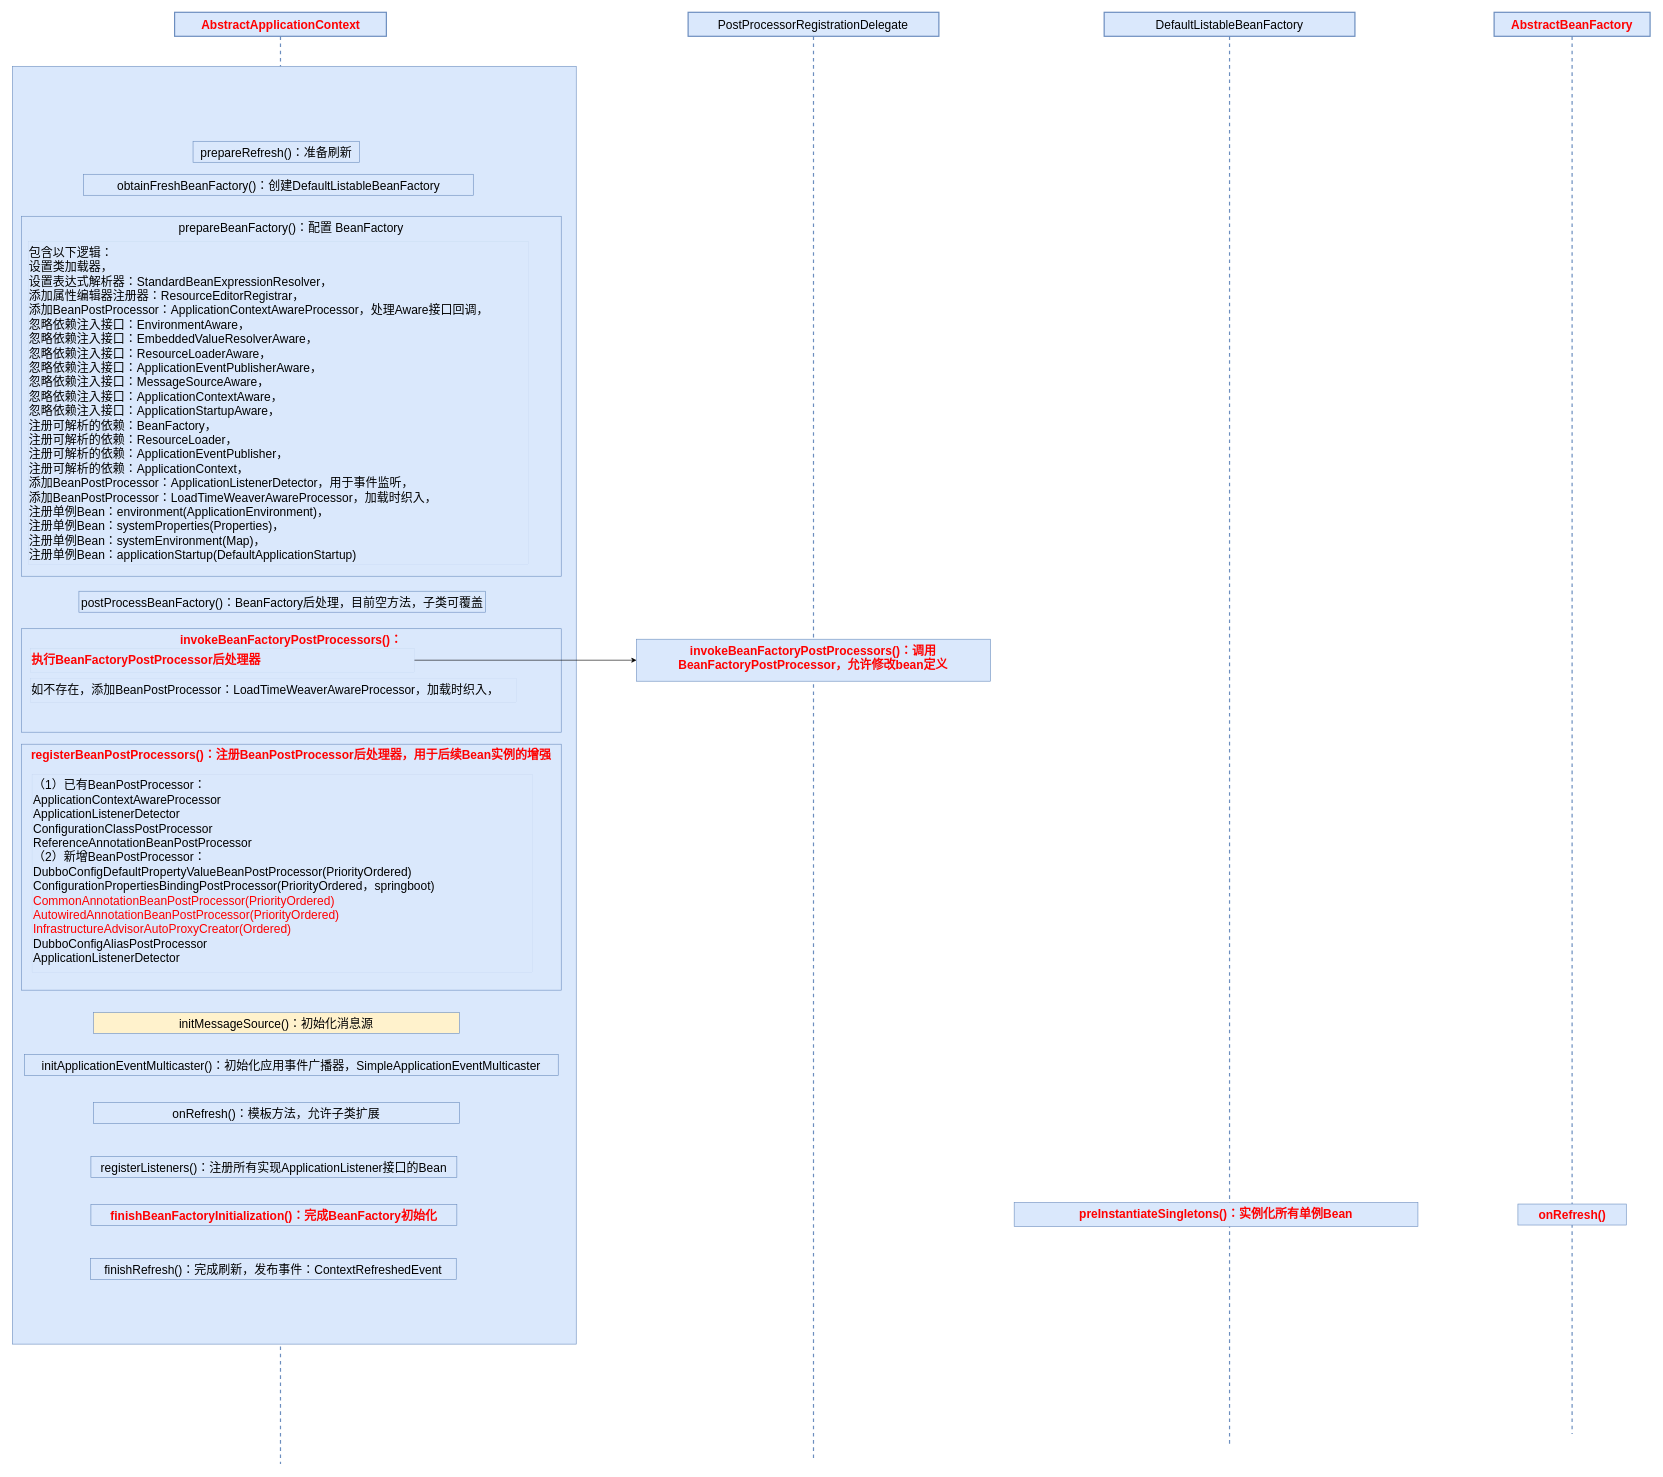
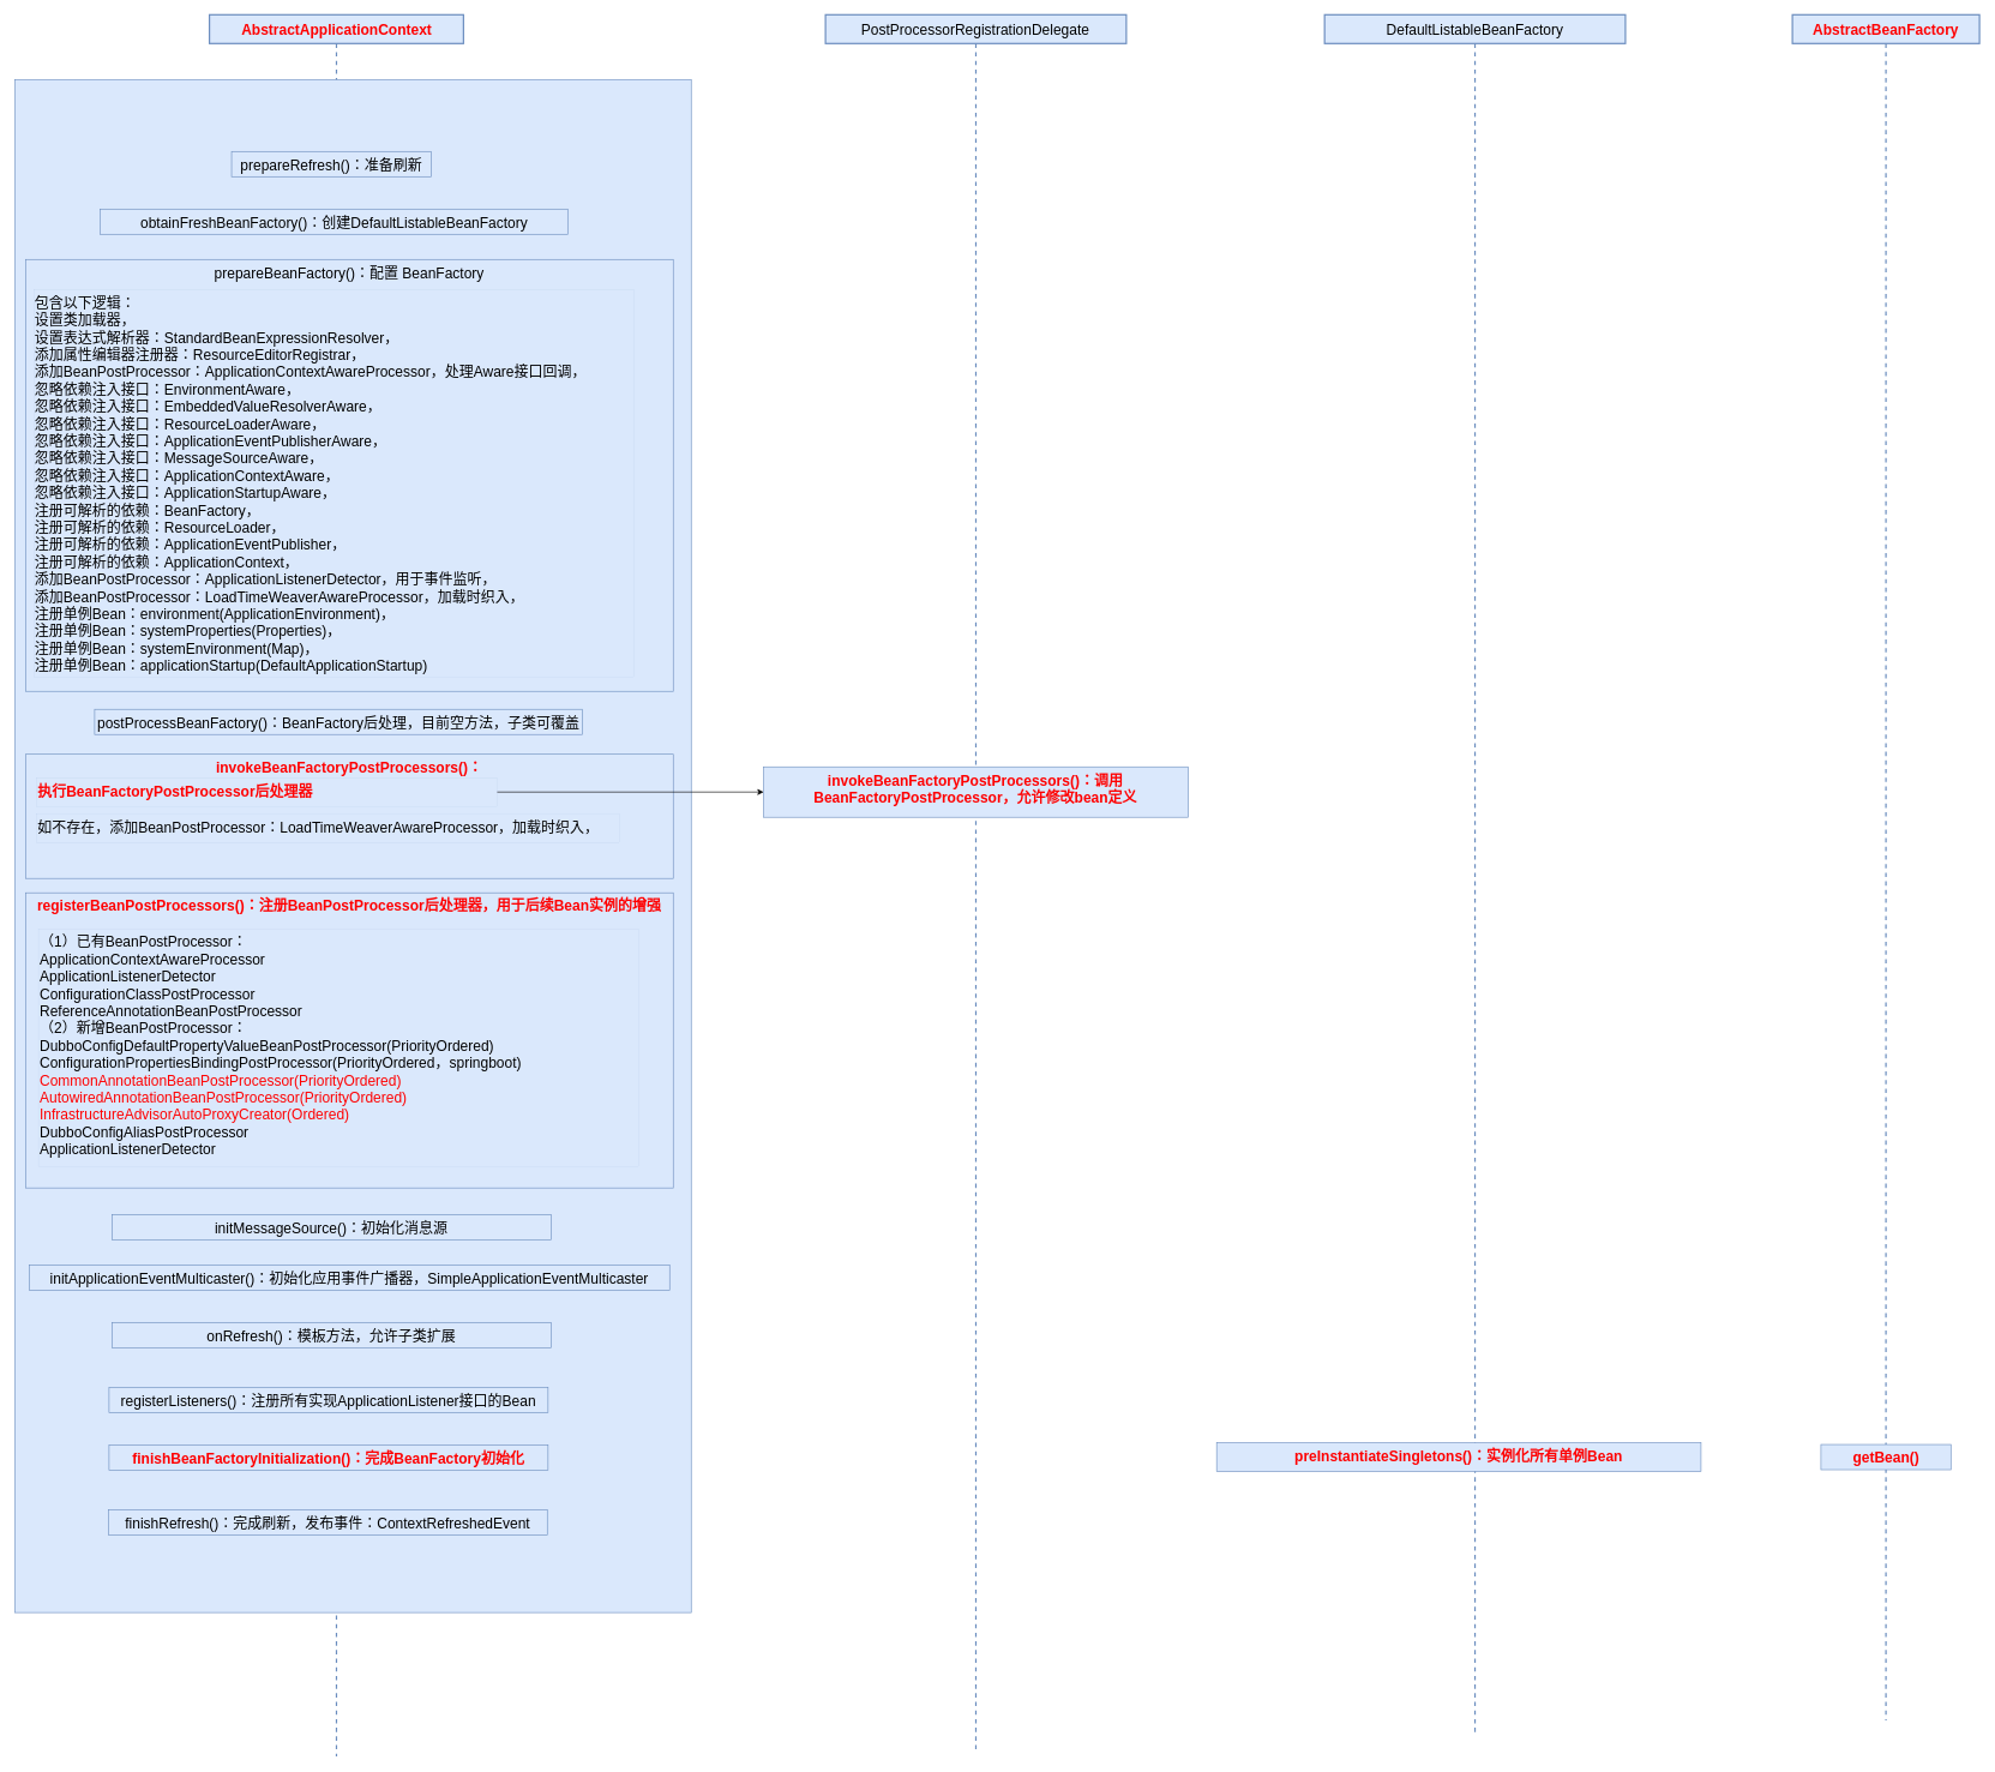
  <mxCell id="0" />
  <mxCell id="1" parent="0" />
  <mxCell id="2" value="AbstractApplicationContext" style="shape=umlLifeline;perimeter=lifelinePerimeter;whiteSpace=wrap;html=1;container=1;dropTarget=0;collapsible=0;recursiveResize=0;outlineConnect=0;portConstraint=eastwest;newEdgeStyle={&quot;curved&quot;:0,&quot;rounded&quot;:0};fontSize=20;fillColor=#dae8fc;strokeColor=#6c8ebf;strokeWidth=2;fontStyle=1;fontColor=#FF0000;" parent="1" vertex="1"><mxGeometry x="290.51" y="20" width="353" height="2420" as="geometry" /></mxCell>
  <mxCell id="3" value="" style="html=1;whiteSpace=wrap;fontSize=20;fillColor=#dae8fc;strokeColor=#6c8ebf;" parent="1" vertex="1"><mxGeometry x="20" y="110" width="940" height="2130" as="geometry" /></mxCell>
  <mxCell id="4" value="PostProcessorRegistrationDelegate" style="shape=umlLifeline;perimeter=lifelinePerimeter;whiteSpace=wrap;html=1;container=1;dropTarget=0;collapsible=0;recursiveResize=0;outlineConnect=0;portConstraint=eastwest;newEdgeStyle={&quot;curved&quot;:0,&quot;rounded&quot;:0};fontSize=20;fillColor=#dae8fc;strokeColor=#6c8ebf;strokeWidth=2;" parent="1" vertex="1"><mxGeometry x="1146.49" y="20" width="418" height="2410" as="geometry" /></mxCell>
  <mxCell id="5" value="&lt;div&gt;prepareBeanFactory()：配置 BeanFactory&lt;/div&gt;" style="html=1;whiteSpace=wrap;fontSize=20;fillColor=#dae8fc;strokeColor=#6c8ebf;verticalAlign=top;" parent="1" vertex="1"><mxGeometry x="35" y="360" width="900" height="600" as="geometry" /></mxCell>
- <mxCell id="6" value="prepareRefresh()：准备刷新" style="html=1;whiteSpace=wrap;fontSize=20;fillColor=#dae8fc;strokeColor=#6c8ebf;" parent="1" vertex="1"><mxGeometry x="321.26" y="235" width="277.79" height="35" as="geometry" /></mxCell>
+ <mxCell id="6" value="prepareRefresh()：准备刷新" style="html=1;whiteSpace=wrap;fontSize=20;fillColor=#dae8fc;strokeColor=#6c8ebf;" parent="1" vertex="1"><mxGeometry x="321.26" y="210" width="277.79" height="35" as="geometry" /></mxCell>
  <mxCell id="7" value="&lt;div&gt;包含以下逻辑：&lt;/div&gt;&lt;div&gt;设置类加载器，&lt;/div&gt;&lt;div&gt;设置表达式解析器：StandardBeanExpressionResolver，&lt;/div&gt;&lt;div&gt;添加属性编辑器注册器：ResourceEditorRegistrar，&lt;/div&gt;&lt;div&gt;添加&lt;span style=&quot;background-color: transparent; color: light-dark(rgb(0, 0, 0), rgb(255, 255, 255));&quot;&gt;BeanPostProcessor：&lt;/span&gt;&lt;span style=&quot;background-color: transparent; color: light-dark(rgb(0, 0, 0), rgb(255, 255, 255));&quot;&gt;ApplicationContextAwareProcessor，处理Aware接口回调，&lt;/span&gt;&lt;/div&gt;&lt;div&gt;忽略依赖注入接口：EnvironmentAware，&lt;/div&gt;&lt;div&gt;忽略依赖注入接口：EmbeddedValueResolverAware，&lt;/div&gt;&lt;div&gt;忽略依赖注入接口：ResourceLoaderAware，&lt;/div&gt;&lt;div&gt;忽略依赖注入接口：ApplicationEventPublisherAware，&lt;/div&gt;&lt;div&gt;忽略依赖注入接口：MessageSourceAware，&lt;/div&gt;&lt;div&gt;忽略依赖注入接口：ApplicationContextAware，&lt;/div&gt;&lt;div&gt;忽略依赖注入接口：ApplicationStartupAware，&lt;/div&gt;&lt;div&gt;注册可解析的依赖：BeanFactory，&lt;/div&gt;&lt;div&gt;注册可解析的依赖：ResourceLoader，&lt;/div&gt;&lt;div&gt;注册可解析的依赖：ApplicationEventPublisher，&lt;/div&gt;&lt;div&gt;注册可解析的依赖：ApplicationContext，&lt;/div&gt;&lt;div&gt;添加&lt;span style=&quot;background-color: transparent; color: light-dark(rgb(0, 0, 0), rgb(255, 255, 255));&quot;&gt;BeanPostProcessor：&lt;/span&gt;&lt;span style=&quot;background-color: transparent; color: light-dark(rgb(0, 0, 0), rgb(255, 255, 255));&quot;&gt;ApplicationListenerDetector，用于事件监听，&lt;/span&gt;&lt;/div&gt;&lt;div&gt;添加&lt;span style=&quot;color: light-dark(rgb(0, 0, 0), rgb(255, 255, 255)); background-color: transparent;&quot;&gt;BeanPostProcessor：&lt;/span&gt;&lt;span style=&quot;background-color: transparent;&quot;&gt;LoadTimeWeaverAwareProcessor，加载时织入，&lt;/span&gt;&lt;span style=&quot;background-color: transparent; color: light-dark(rgb(0, 0, 0), rgb(255, 255, 255));&quot;&gt;&lt;/span&gt;&lt;/div&gt;&lt;div&gt;&lt;span style=&quot;background-color: transparent;&quot;&gt;注册单例Bean：&lt;/span&gt;&lt;span style=&quot;background-color: transparent;&quot;&gt;environment(&lt;/span&gt;&lt;span style=&quot;background-color: transparent;&quot;&gt;ApplicationEnvironment&lt;/span&gt;&lt;span style=&quot;background-color: transparent; color: light-dark(rgb(0, 0, 0), rgb(255, 255, 255));&quot;&gt;)，&lt;/span&gt;&lt;/div&gt;&lt;div&gt;&lt;span style=&quot;background-color: transparent;&quot;&gt;注册单例Bean：&lt;/span&gt;&lt;span style=&quot;background-color: transparent;&quot;&gt;systemProperties(&lt;/span&gt;&lt;span style=&quot;background-color: transparent;&quot;&gt;Properties&lt;/span&gt;&lt;span style=&quot;background-color: transparent; color: light-dark(rgb(0, 0, 0), rgb(255, 255, 255));&quot;&gt;)，&lt;/span&gt;&lt;/div&gt;&lt;div&gt;&lt;span style=&quot;background-color: transparent;&quot;&gt;注册单例Bean：&lt;/span&gt;&lt;span style=&quot;background-color: transparent;&quot;&gt;systemEnvironment(Map)，&lt;/span&gt;&lt;/div&gt;&lt;div&gt;&lt;span style=&quot;background-color: transparent;&quot;&gt;注册单例Bean：&lt;/span&gt;&lt;span style=&quot;background-color: transparent;&quot;&gt;applicationStartup(&lt;/span&gt;&lt;span style=&quot;background-color: transparent;&quot;&gt;DefaultApplicationStartup&lt;/span&gt;&lt;span style=&quot;background-color: transparent; color: light-dark(rgb(0, 0, 0), rgb(255, 255, 255));&quot;&gt;)&lt;/span&gt;&lt;/div&gt;" style="html=1;whiteSpace=wrap;fontSize=20;fillColor=#dae8fc;strokeColor=#6c8ebf;strokeWidth=0;align=left;verticalAlign=top;" parent="1" vertex="1"><mxGeometry x="46.35" y="402" width="834.28" height="538" as="geometry" /></mxCell>
  <mxCell id="8" value="obtainFreshBeanFactory()：创建DefaultListableBeanFactory" style="html=1;whiteSpace=wrap;fontSize=20;fillColor=#dae8fc;strokeColor=#6c8ebf;" parent="1" vertex="1"><mxGeometry x="138.59" y="290" width="649.8" height="35" as="geometry" /></mxCell>
  <mxCell id="9" value="&lt;div&gt;&lt;span style=&quot;background-color: transparent;&quot;&gt;&lt;font color=&quot;#ff0000&quot;&gt;&lt;b&gt;invokeBeanFactoryPostProcessors()：&lt;/b&gt;&lt;/font&gt;&lt;/span&gt;&lt;span style=&quot;background-color: transparent;&quot;&gt;&lt;font color=&quot;#ff0000&quot;&gt;&lt;b&gt;调用BeanFactoryPostProcessor，允许修改bean定义&lt;/b&gt;&lt;/font&gt;&lt;/span&gt;&lt;/div&gt;" style="html=1;whiteSpace=wrap;fontSize=20;fillColor=#dae8fc;strokeColor=#6c8ebf;verticalAlign=top;" parent="1" vertex="1"><mxGeometry x="1060.49" y="1065" width="590" height="70" as="geometry" /></mxCell>
  <mxCell id="10" value="postProcessBeanFactory()：BeanFactory后处理，目前空方法，子类可覆盖" style="html=1;whiteSpace=wrap;fontSize=20;fillColor=#dae8fc;strokeColor=#6c8ebf;" parent="1" vertex="1"><mxGeometry x="131" y="985" width="677.99" height="35" as="geometry" /></mxCell>
- <mxCell id="11" value="initMessageSource()：初始化消息源" style="html=1;whiteSpace=wrap;fontSize=20;fillColor=#fff2cc;strokeColor=#6c8ebf;" parent="1" vertex="1"><mxGeometry x="155.16" y="1687" width="610" height="35" as="geometry" /></mxCell>
+ <mxCell id="11" value="initMessageSource()：初始化消息源" style="html=1;whiteSpace=wrap;fontSize=20;fillColor=#dae8fc;strokeColor=#6c8ebf;" parent="1" vertex="1"><mxGeometry x="155.16" y="1687" width="610" height="35" as="geometry" /></mxCell>
  <mxCell id="12" value="&lt;font style=&quot;color: rgb(255, 0, 0);&quot;&gt;&lt;font color=&quot;#ff0000&quot;&gt;&lt;b&gt;registerBeanPostProcessors()：注册BeanPostProcessor后处理器，&lt;/b&gt;&lt;/font&gt;&lt;/font&gt;&lt;font color=&quot;#ff0000&quot;&gt;&lt;b&gt;用于后续Bean实例的增强&lt;/b&gt;&lt;/font&gt;" style="html=1;whiteSpace=wrap;fontSize=20;fillColor=#dae8fc;strokeColor=#6c8ebf;verticalAlign=top;" parent="1" vertex="1"><mxGeometry x="35" y="1240" width="900" height="410" as="geometry" /></mxCell>
  <mxCell id="13" value="initApplicationEventMulticaster()：初始化应用事件广播器，SimpleApplicationEventMulticaster" style="html=1;whiteSpace=wrap;fontSize=20;fillColor=#dae8fc;strokeColor=#6c8ebf;" parent="1" vertex="1"><mxGeometry x="40" y="1757" width="890" height="35" as="geometry" /></mxCell>
  <mxCell id="14" value="onRefresh()：模板方法，允许子类扩展" style="html=1;whiteSpace=wrap;fontSize=20;fillColor=#dae8fc;strokeColor=#6c8ebf;" parent="1" vertex="1"><mxGeometry x="155.16" y="1837" width="610" height="35" as="geometry" /></mxCell>
  <mxCell id="15" value="&lt;div&gt;&lt;b&gt;&lt;font style=&quot;color: rgb(255, 0, 0);&quot;&gt;invokeBeanFactoryPostProcessors()：&lt;/font&gt;&lt;/b&gt;&lt;/div&gt;" style="html=1;whiteSpace=wrap;fontSize=20;fillColor=#dae8fc;strokeColor=#6c8ebf;verticalAlign=top;" parent="1" vertex="1"><mxGeometry x="35" y="1047.5" width="900" height="172.5" as="geometry" /></mxCell>
  <mxCell id="16" value="" style="endArrow=classic;html=1;rounded=0;exitX=1;exitY=0.5;exitDx=0;exitDy=0;entryX=0;entryY=0.5;entryDx=0;entryDy=0;" parent="1" source="17" target="9" edge="1"><mxGeometry width="50" height="50" relative="1" as="geometry"><mxPoint x="1060" y="1440" as="sourcePoint" /><mxPoint x="1110" y="1390" as="targetPoint" /></mxGeometry></mxCell>
  <mxCell id="17" value="&lt;font style=&quot;color: rgb(255, 0, 0);&quot;&gt;&lt;span style=&quot;text-align: center;&quot;&gt;执行&lt;/span&gt;BeanFactoryPostProcessor&lt;span style=&quot;text-align: center;&quot;&gt;后处理器&lt;/span&gt;&lt;/font&gt;" style="html=1;whiteSpace=wrap;fontSize=20;fillColor=#dae8fc;strokeColor=#6c8ebf;strokeWidth=0;align=left;verticalAlign=top;fontStyle=1;fontColor=#FF0000;" parent="1" vertex="1"><mxGeometry x="50" y="1080" width="640" height="40" as="geometry" /></mxCell>
  <mxCell id="18" value="&lt;div&gt;如不存在，添加&lt;span style=&quot;color: light-dark(rgb(0, 0, 0), rgb(255, 255, 255)); background-color: transparent;&quot;&gt;BeanPostProcessor：&lt;/span&gt;&lt;span style=&quot;background-color: transparent;&quot;&gt;LoadTimeWeaverAwareProcessor，加载时织入，&lt;/span&gt;&lt;span style=&quot;background-color: transparent; color: light-dark(rgb(0, 0, 0), rgb(255, 255, 255));&quot;&gt;&lt;/span&gt;&lt;/div&gt;&lt;div&gt;&lt;span style=&quot;background-color: transparent;&quot;&gt;&lt;br&gt;&lt;/span&gt;&lt;/div&gt;" style="html=1;whiteSpace=wrap;fontSize=20;fillColor=#dae8fc;strokeColor=#6c8ebf;strokeWidth=0;align=left;verticalAlign=top;" parent="1" vertex="1"><mxGeometry x="50" y="1130.5" width="810" height="40" as="geometry" /></mxCell>
  <mxCell id="19" value="registerListeners()：注册所有实现ApplicationListener接口的Bean" style="html=1;whiteSpace=wrap;fontSize=20;fillColor=#dae8fc;strokeColor=#6c8ebf;" parent="1" vertex="1"><mxGeometry x="151" y="1927" width="610" height="35" as="geometry" /></mxCell>
  <mxCell id="20" value="&lt;b&gt;&lt;font style=&quot;color: rgb(255, 0, 0);&quot;&gt;finishBeanFactoryInitialization()：完成BeanFactory初始化&lt;/font&gt;&lt;/b&gt;" style="html=1;whiteSpace=wrap;fontSize=20;fillColor=#dae8fc;strokeColor=#6c8ebf;" parent="1" vertex="1"><mxGeometry x="151" y="2007" width="610" height="35" as="geometry" /></mxCell>
  <mxCell id="21" value="finishRefresh()：完成刷新，发布事件：ContextRefreshedEvent" style="html=1;whiteSpace=wrap;fontSize=20;fillColor=#dae8fc;strokeColor=#6c8ebf;" parent="1" vertex="1"><mxGeometry x="150" y="2097" width="610" height="35" as="geometry" /></mxCell>
  <mxCell id="22" value="DefaultListableBeanFactory" style="shape=umlLifeline;perimeter=lifelinePerimeter;whiteSpace=wrap;html=1;container=1;dropTarget=0;collapsible=0;recursiveResize=0;outlineConnect=0;portConstraint=eastwest;newEdgeStyle={&quot;curved&quot;:0,&quot;rounded&quot;:0};fontSize=20;fillColor=#dae8fc;strokeColor=#6c8ebf;strokeWidth=2;" parent="1" vertex="1"><mxGeometry x="1840" y="20" width="418" height="2390" as="geometry" /></mxCell>
  <mxCell id="23" value="&lt;div&gt;&lt;span style=&quot;background-color: transparent;&quot;&gt;&lt;font color=&quot;#ff0000&quot;&gt;&lt;b&gt;preInstantiateSingletons&lt;/b&gt;&lt;/font&gt;&lt;/span&gt;&lt;span style=&quot;background-color: transparent;&quot;&gt;&lt;font color=&quot;#ff0000&quot;&gt;&lt;b&gt;()：实例化所有单例Bean&lt;/b&gt;&lt;/font&gt;&lt;/span&gt;&lt;/div&gt;" style="html=1;whiteSpace=wrap;fontSize=20;fillColor=#dae8fc;strokeColor=#6c8ebf;verticalAlign=top;" parent="1" vertex="1"><mxGeometry x="1690" y="2004" width="673.01" height="40" as="geometry" /></mxCell>
  <mxCell id="24" value="&lt;div&gt;（1）已有BeanPostProcessor：&lt;/div&gt;&lt;div&gt;ApplicationContextAwareProcessor&lt;/div&gt;&lt;div&gt;ApplicationListenerDetector&lt;/div&gt;&lt;div&gt;ConfigurationClassPostProcessor&lt;/div&gt;&lt;div&gt;ReferenceAnnotationBeanPostProcessor&lt;/div&gt;&lt;div&gt;（2）新增BeanPostProcessor：&lt;/div&gt;&lt;div&gt;&lt;div&gt;&lt;font style=&quot;color: rgb(0, 0, 0);&quot;&gt;DubboConfigDefaultPropertyValueBeanPostProcessor&lt;span style=&quot;background-color: transparent;&quot;&gt;(PriorityOrdered)&lt;/span&gt;&lt;/font&gt;&lt;/div&gt;&lt;/div&gt;&lt;div&gt;&lt;font style=&quot;color: rgb(0, 0, 0);&quot;&gt;ConfigurationPropertiesBindingPostProcessor&lt;/font&gt;&lt;span style=&quot;background-color: transparent; color: light-dark(rgb(0, 0, 0), rgb(255, 255, 255));&quot;&gt;(&lt;/span&gt;&lt;span style=&quot;background-color: transparent; color: light-dark(rgb(0, 0, 0), rgb(255, 255, 255));&quot;&gt;PriorityOrdered，&lt;/span&gt;&lt;span style=&quot;background-color: transparent; color: light-dark(rgb(0, 0, 0), rgb(255, 255, 255));&quot;&gt;springboot)&lt;/span&gt;&lt;/div&gt;&lt;div&gt;&lt;div&gt;&lt;font style=&quot;color: rgb(255, 0, 0);&quot;&gt;CommonAnnotationBeanPostProcessor(PriorityOrdered)&lt;/font&gt;&lt;/div&gt;&lt;/div&gt;&lt;div&gt;&lt;font style=&quot;color: rgb(255, 0, 0);&quot;&gt;AutowiredAnnotationBeanPostProcessor(PriorityOrdered)&lt;/font&gt;&lt;/div&gt;&lt;div&gt;&lt;font style=&quot;color: rgb(255, 0, 0);&quot;&gt;InfrastructureAdvisorAutoProxyCreator(Ordered)&lt;/font&gt;&lt;/div&gt;&lt;div&gt;&lt;span style=&quot;background-color: transparent; color: light-dark(rgb(0, 0, 0), rgb(255, 255, 255));&quot;&gt;DubboConfigAliasPostProcessor&lt;/span&gt;&lt;/div&gt;&lt;div&gt;&lt;span style=&quot;background-color: transparent;&quot;&gt;ApplicationListenerDetector&lt;/span&gt;&lt;/div&gt;&lt;div&gt;&lt;br&gt;&lt;/div&gt;" style="html=1;whiteSpace=wrap;fontSize=20;fillColor=#dae8fc;strokeColor=#6c8ebf;strokeWidth=0;align=left;verticalAlign=top;" parent="1" vertex="1"><mxGeometry x="52.85" y="1290" width="834.28" height="330" as="geometry" /></mxCell>
  <mxCell id="25" value="AbstractBeanFactory" style="shape=umlLifeline;perimeter=lifelinePerimeter;whiteSpace=wrap;html=1;container=1;dropTarget=0;collapsible=0;recursiveResize=0;outlineConnect=0;portConstraint=eastwest;newEdgeStyle={&quot;curved&quot;:0,&quot;rounded&quot;:0};fontSize=20;fillColor=#dae8fc;strokeColor=#6c8ebf;strokeWidth=2;fontStyle=1;fontColor=#FF0000;" parent="1" vertex="1"><mxGeometry x="2490" y="20" width="260" height="2370" as="geometry" /></mxCell>
- <mxCell id="26" value="onRefresh()" style="html=1;whiteSpace=wrap;fontSize=20;fillColor=#dae8fc;strokeColor=#6c8ebf;fontStyle=1;fontColor=#FF0000;" parent="1" vertex="1"><mxGeometry x="2529.68" y="2006.5" width="180.63" height="35" as="geometry" /></mxCell>
+ <mxCell id="26" value="getBean()" style="html=1;whiteSpace=wrap;fontSize=20;fillColor=#dae8fc;strokeColor=#6c8ebf;fontStyle=1;fontColor=#FF0000;" parent="1" vertex="1"><mxGeometry x="2529.68" y="2006.5" width="180.63" height="35" as="geometry" /></mxCell>
